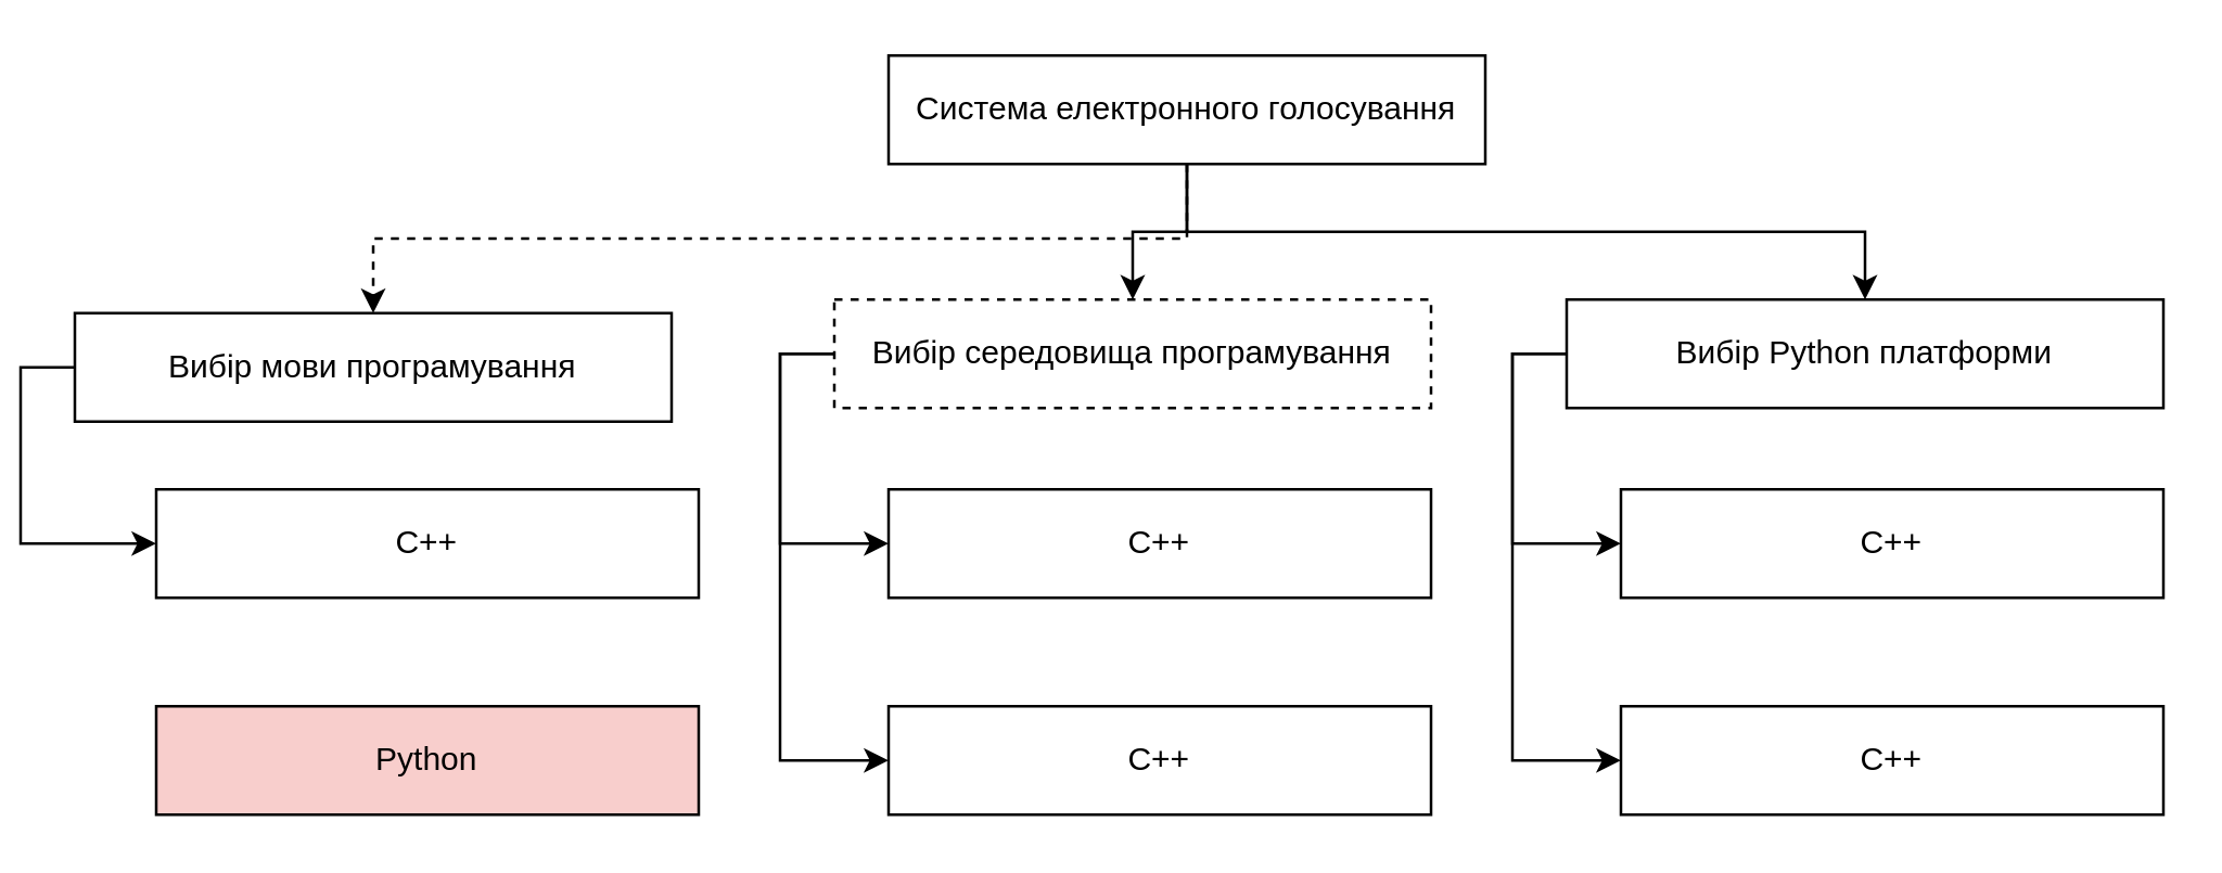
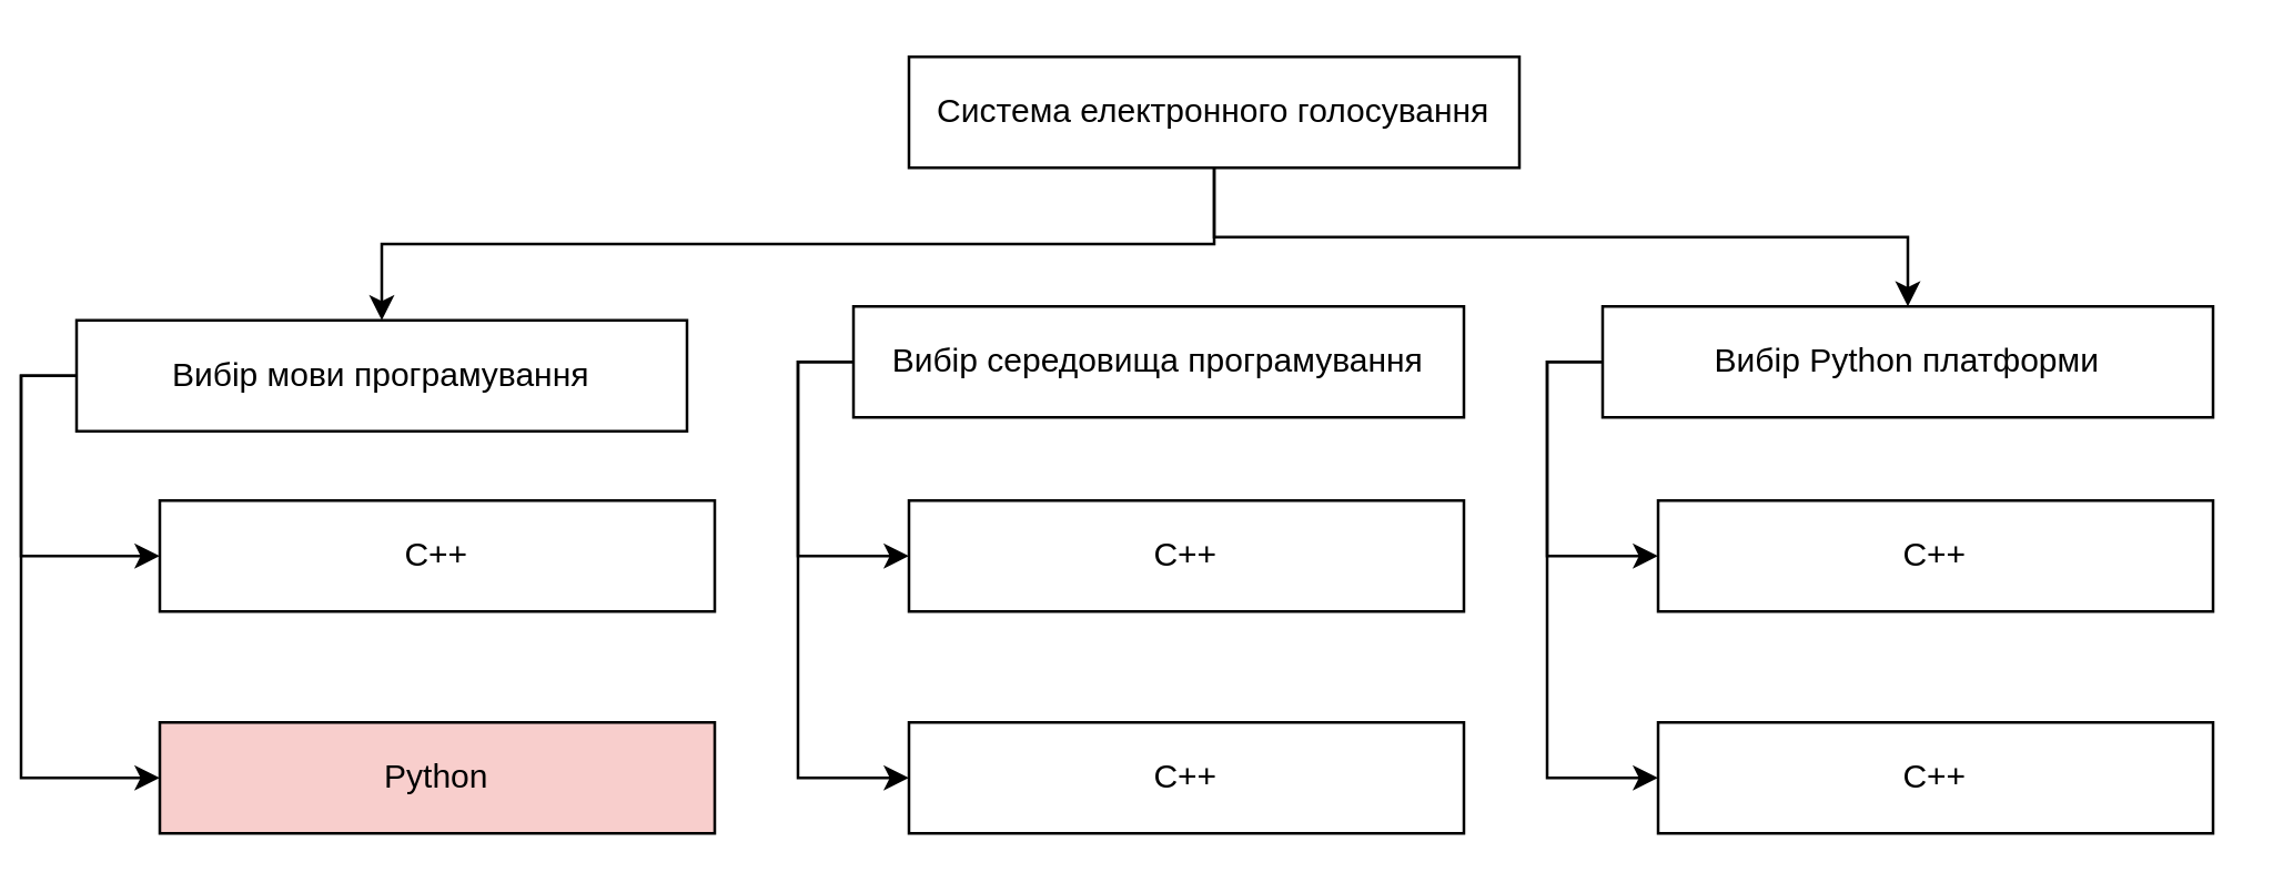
  <mxCell id="0" />
  <mxCell id="1" parent="0" />
- <mxCell id="2" style="edgeStyle=orthogonalEdgeStyle;rounded=0;orthogonalLoop=1;jettySize=auto;html=1;exitX=0.5;exitY=1;exitDx=0;exitDy=0;entryX=0.5;entryY=0;entryDx=0;entryDy=0;dashed=1;" edge="1" parent="1" source="5" target="8"><mxGeometry relative="1" as="geometry" /></mxCell>
+ <mxCell id="2" style="edgeStyle=orthogonalEdgeStyle;rounded=0;orthogonalLoop=1;jettySize=auto;html=1;exitX=0.5;exitY=1;exitDx=0;exitDy=0;entryX=0.5;entryY=0;entryDx=0;entryDy=0;" edge="1" parent="1" source="5" target="8"><mxGeometry relative="1" as="geometry" /></mxCell>
  <mxCell id="3" style="edgeStyle=orthogonalEdgeStyle;rounded=0;orthogonalLoop=1;jettySize=auto;html=1;exitX=0.5;exitY=1;exitDx=0;exitDy=0;" edge="1" parent="1" source="5" target="14"><mxGeometry relative="1" as="geometry" /></mxCell>
- <mxCell id="4" style="edgeStyle=orthogonalEdgeStyle;rounded=0;orthogonalLoop=1;jettySize=auto;html=1;exitX=0.5;exitY=1;exitDx=0;exitDy=0;entryX=0.5;entryY=0;entryDx=0;entryDy=0;" edge="1" parent="1" source="5" target="11"><mxGeometry relative="1" as="geometry" /></mxCell>
  <mxCell id="5" value="Система електронного голосування" style="rounded=0;whiteSpace=wrap;html=1;" vertex="1" parent="1"><mxGeometry x="320" y="20" width="220" height="40" as="geometry" /></mxCell>
  <mxCell id="6" style="edgeStyle=orthogonalEdgeStyle;rounded=0;orthogonalLoop=1;jettySize=auto;html=1;exitX=0;exitY=0.5;exitDx=0;exitDy=0;entryX=0;entryY=0.5;entryDx=0;entryDy=0;" edge="1" parent="1" source="8" target="15"><mxGeometry relative="1" as="geometry" /></mxCell>
+ <mxCell id="7" style="edgeStyle=orthogonalEdgeStyle;rounded=0;orthogonalLoop=1;jettySize=auto;html=1;entryX=0;entryY=0.5;entryDx=0;entryDy=0;exitX=0;exitY=0.5;exitDx=0;exitDy=0;" edge="1" parent="1" source="8" target="16"><mxGeometry relative="1" as="geometry" /></mxCell>
  <mxCell id="8" value="Вибір мови програмування" style="rounded=0;whiteSpace=wrap;html=1;" vertex="1" parent="1"><mxGeometry x="20" y="115" width="220" height="40" as="geometry" /></mxCell>
  <mxCell id="9" style="edgeStyle=orthogonalEdgeStyle;rounded=0;orthogonalLoop=1;jettySize=auto;html=1;exitX=0;exitY=0.5;exitDx=0;exitDy=0;entryX=0;entryY=0.5;entryDx=0;entryDy=0;" edge="1" parent="1" source="11" target="17"><mxGeometry relative="1" as="geometry" /></mxCell>
  <mxCell id="10" style="edgeStyle=orthogonalEdgeStyle;rounded=0;orthogonalLoop=1;jettySize=auto;html=1;exitX=0;exitY=0.5;exitDx=0;exitDy=0;entryX=0;entryY=0.5;entryDx=0;entryDy=0;" edge="1" parent="1" source="11" target="18"><mxGeometry relative="1" as="geometry" /></mxCell>
- <mxCell id="11" value="Вибір середовища програмування" style="rounded=0;whiteSpace=wrap;html=1;dashed=1;" vertex="1" parent="1"><mxGeometry x="300" y="110" width="220" height="40" as="geometry" /></mxCell>
+ <mxCell id="11" value="Вибір середовища програмування" style="rounded=0;whiteSpace=wrap;html=1;" vertex="1" parent="1"><mxGeometry x="300" y="110" width="220" height="40" as="geometry" /></mxCell>
  <mxCell id="12" style="edgeStyle=orthogonalEdgeStyle;rounded=0;orthogonalLoop=1;jettySize=auto;html=1;exitX=0;exitY=0.5;exitDx=0;exitDy=0;entryX=0;entryY=0.5;entryDx=0;entryDy=0;" edge="1" parent="1" source="14" target="20"><mxGeometry relative="1" as="geometry" /></mxCell>
  <mxCell id="13" style="edgeStyle=orthogonalEdgeStyle;rounded=0;orthogonalLoop=1;jettySize=auto;html=1;exitX=0;exitY=0.5;exitDx=0;exitDy=0;entryX=0;entryY=0.5;entryDx=0;entryDy=0;" edge="1" parent="1" source="14" target="19"><mxGeometry relative="1" as="geometry" /></mxCell>
  <mxCell id="14" value="Вибір Python платформи" style="rounded=0;whiteSpace=wrap;html=1;" vertex="1" parent="1"><mxGeometry x="570" y="110" width="220" height="40" as="geometry" /></mxCell>
  <mxCell id="15" value="С++" style="rounded=0;whiteSpace=wrap;html=1;" vertex="1" parent="1"><mxGeometry x="50" y="180" width="200" height="40" as="geometry" /></mxCell>
  <mxCell id="16" value="Python" style="rounded=0;whiteSpace=wrap;html=1;fillColor=#f8cecc;" vertex="1" parent="1"><mxGeometry x="50" y="260" width="200" height="40" as="geometry" /></mxCell>
  <mxCell id="17" value="С++" style="rounded=0;whiteSpace=wrap;html=1;" vertex="1" parent="1"><mxGeometry x="320" y="180" width="200" height="40" as="geometry" /></mxCell>
  <mxCell id="18" value="С++" style="rounded=0;whiteSpace=wrap;html=1;" vertex="1" parent="1"><mxGeometry x="320" y="260" width="200" height="40" as="geometry" /></mxCell>
  <mxCell id="19" value="С++" style="rounded=0;whiteSpace=wrap;html=1;" vertex="1" parent="1"><mxGeometry x="590" y="180" width="200" height="40" as="geometry" /></mxCell>
  <mxCell id="20" value="С++" style="rounded=0;whiteSpace=wrap;html=1;" vertex="1" parent="1"><mxGeometry x="590" y="260" width="200" height="40" as="geometry" /></mxCell>
